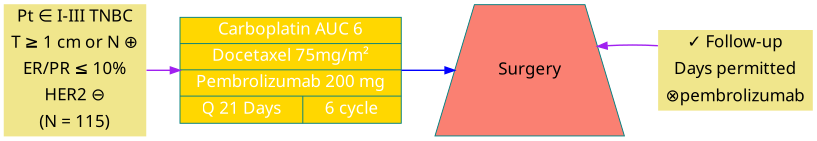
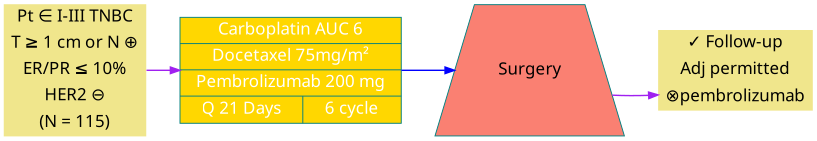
  digraph {
    compound=true
    fontname="Inter-ExtraBoldItalic"
    fontsize="24pt"
    labelloc=b
    nodesep=1
    rankdir=LR
    node [color=teal fillcolor=khaki fontname="Inter-Medium" fontsize="18pt" penwidth=1 shape=record style=filled fontcolor=black]
    edge [color=purple penwidth=1.5]
    n1 [fillcolor=salmon label="\n  Surgery  \n\n" shape=trapezium fontcolor=""]
-   n2 [color=purple label="✓ Follow-up|Days permitted| ⊗ pembrolizumab" penwidth=0]
+   n2 [color=purple label="✓ Follow-up|Adj permitted| ⊗ pembrolizumab" penwidth=0]
    n3 [fillcolor=gold fontcolor="#ffffff" label="Carboplatin AUC 6|Docetaxel 75mg/m²|&nbsp; Pembrolizumab 200 mg &nbsp;| {Q 21 Days | 6 cycle}"]
    n4 [label="Pt ∈ I-III TNBC| T &ge; 1 cm or N &oplus; |ER/PR &le; 10%| HER2 ⊖ |(N = 115) " penwidth=0]
-   n2 -> n1
+   n1 -> n2
    n3 -> n1 [color=blue]
    n4 -> n3
  }
